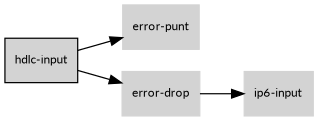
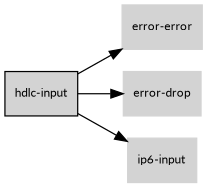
  digraph {
    fontname=Lato
    rankdir=LR
    node [color=lightgray fillcolor=lightgray fontcolor=black fontname=Lato fontsize=10 shape=box style=filled]
    edge [fontname=Lato fontsize=8]
    "hdlc-input" [color=black]
-   "error-punt"
+   "error-punt" [label="error-error"]
    "error-drop"
    "ip6-input"
    "hdlc-input" -> "error-punt"
    "hdlc-input" -> "error-drop"
-   "error-drop" -> "ip6-input"
+   "hdlc-input" -> "ip6-input"
  }
